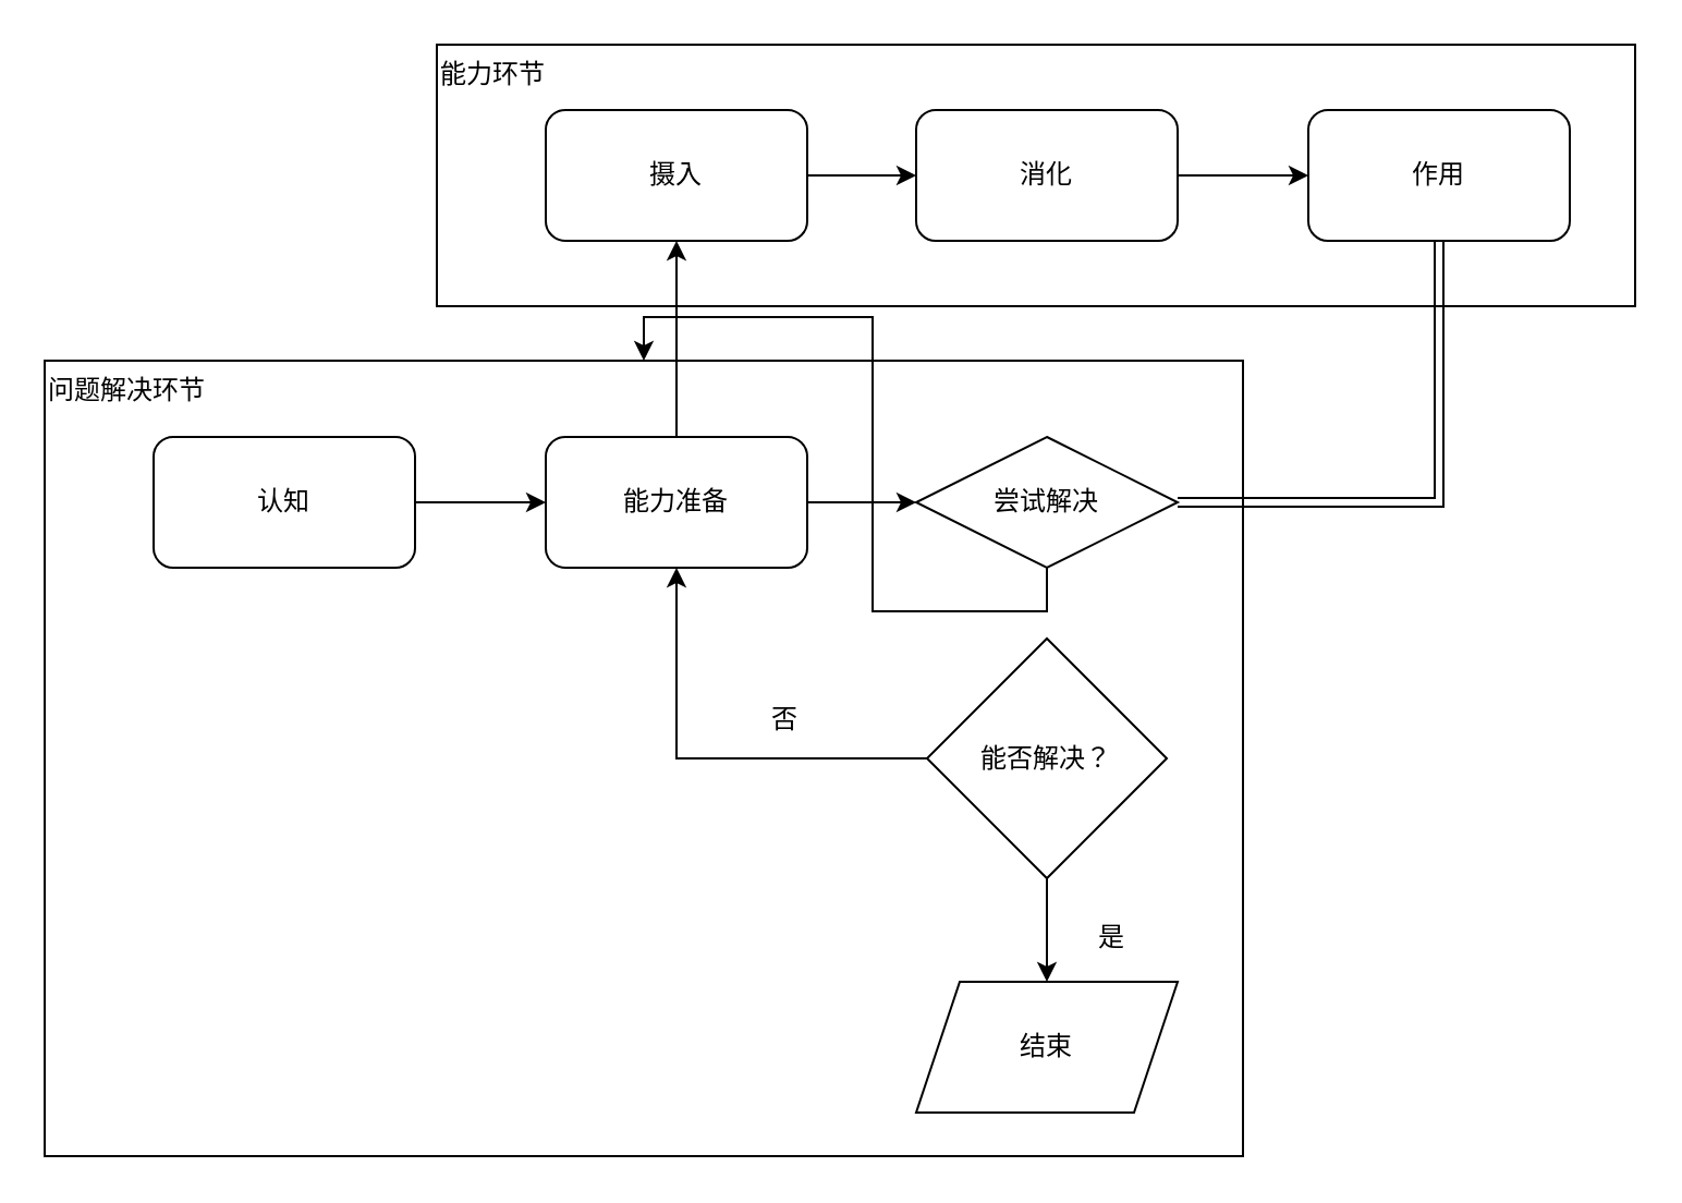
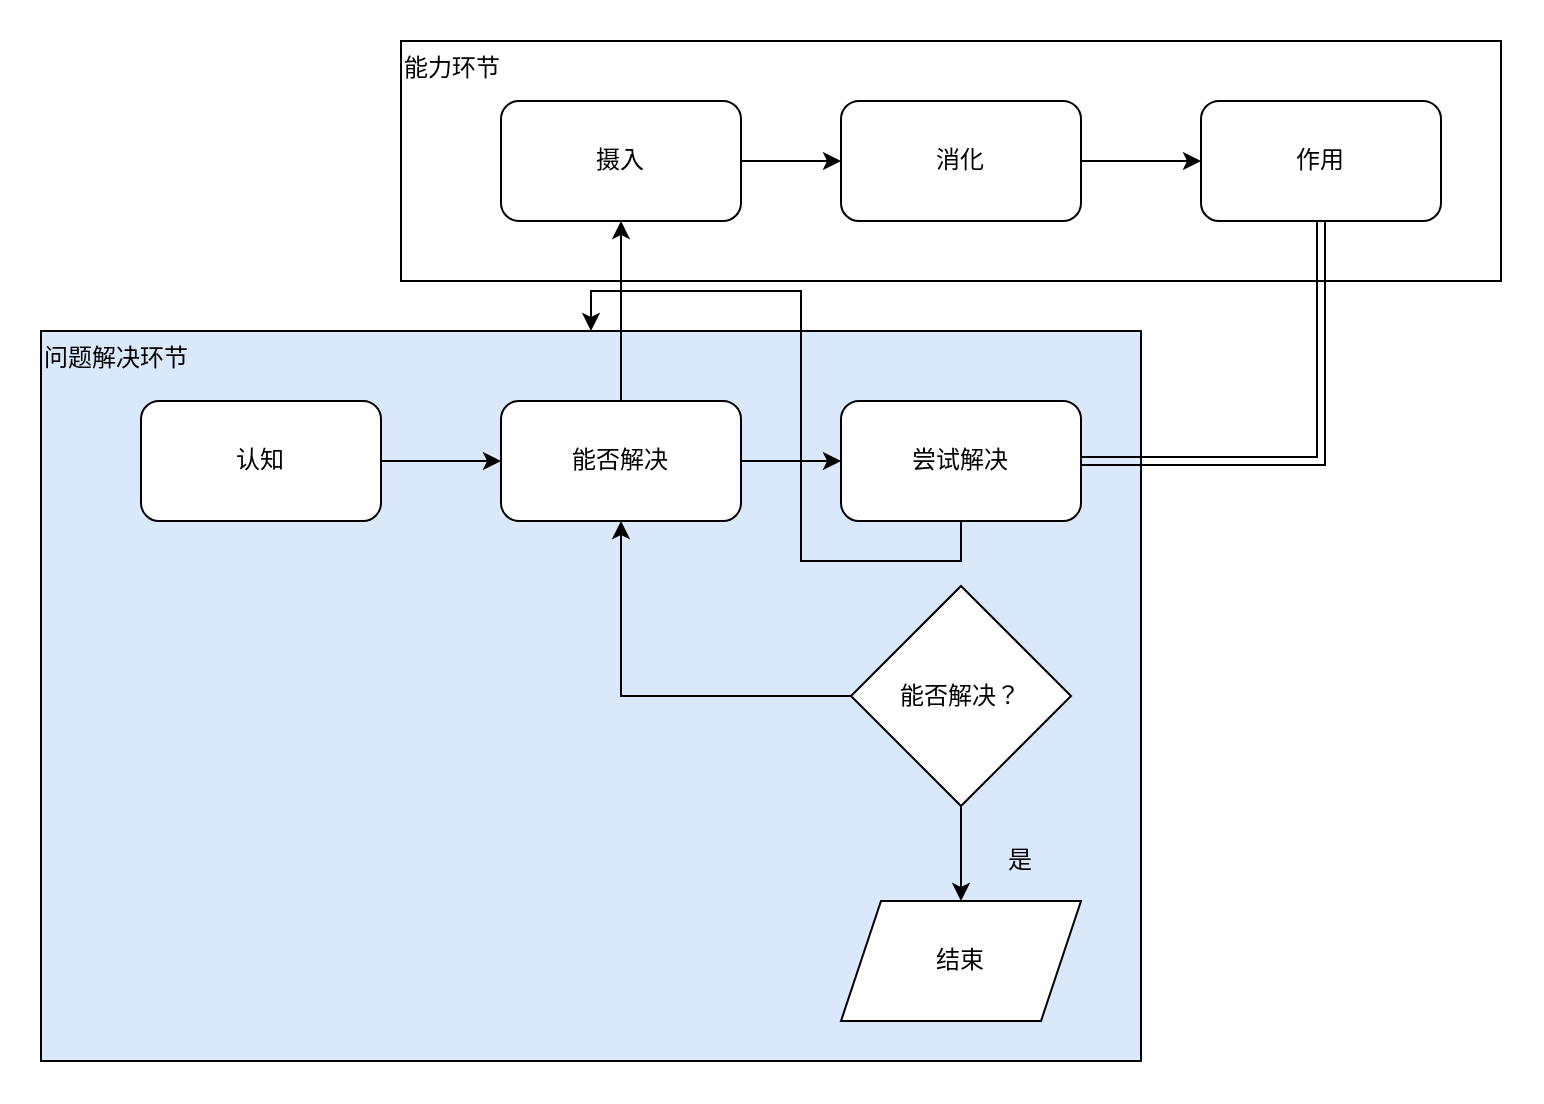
  <mxCell id="0" />
  <mxCell id="1" parent="0" />
- <mxCell id="2" value="问题解决环节" style="rounded=0;whiteSpace=wrap;html=1;align=left;verticalAlign=top;" vertex="1" parent="1"><mxGeometry x="20" y="165" width="550" height="365" as="geometry" /></mxCell>
+ <mxCell id="2" value="问题解决环节" style="rounded=0;whiteSpace=wrap;html=1;align=left;verticalAlign=top;fillColor=#dae8fc;" vertex="1" parent="1"><mxGeometry x="20" y="165" width="550" height="365" as="geometry" /></mxCell>
  <mxCell id="3" value="能力环节" style="rounded=0;whiteSpace=wrap;html=1;align=left;verticalAlign=top;" vertex="1" parent="1"><mxGeometry x="200" y="20" width="550" height="120" as="geometry" /></mxCell>
  <mxCell id="4" style="edgeStyle=orthogonalEdgeStyle;rounded=0;orthogonalLoop=1;jettySize=auto;html=1;" edge="1" parent="1" source="5" target="8"><mxGeometry relative="1" as="geometry" /></mxCell>
  <mxCell id="5" value="认知" style="rounded=1;whiteSpace=wrap;html=1;" vertex="1" parent="1"><mxGeometry x="70" y="200" width="120" height="60" as="geometry" /></mxCell>
  <mxCell id="6" value="" style="edgeStyle=orthogonalEdgeStyle;rounded=0;orthogonalLoop=1;jettySize=auto;html=1;" edge="1" parent="1" source="8" target="10"><mxGeometry relative="1" as="geometry" /></mxCell>
  <mxCell id="7" style="edgeStyle=orthogonalEdgeStyle;rounded=0;orthogonalLoop=1;jettySize=auto;html=1;entryX=0.5;entryY=1;entryDx=0;entryDy=0;" edge="1" parent="1" source="8" target="12"><mxGeometry relative="1" as="geometry" /></mxCell>
- <mxCell id="8" value="能力准备" style="rounded=1;whiteSpace=wrap;html=1;" vertex="1" parent="1"><mxGeometry x="250" y="200" width="120" height="60" as="geometry" /></mxCell>
+ <mxCell id="8" value="能否解决" style="rounded=1;whiteSpace=wrap;html=1;" vertex="1" parent="1"><mxGeometry x="250" y="200" width="120" height="60" as="geometry" /></mxCell>
  <mxCell id="9" value="" style="edgeStyle=orthogonalEdgeStyle;rounded=0;orthogonalLoop=1;jettySize=auto;html=1;" edge="1" parent="1" source="10" target="2"><mxGeometry relative="1" as="geometry" /></mxCell>
- <mxCell id="10" value="尝试解决" style="rhombus;whiteSpace=wrap;html=1;" vertex="1" parent="1"><mxGeometry x="420" y="200" width="120" height="60" as="geometry" /></mxCell>
+ <mxCell id="10" value="尝试解决" style="rounded=1;whiteSpace=wrap;html=1;" vertex="1" parent="1"><mxGeometry x="420" y="200" width="120" height="60" as="geometry" /></mxCell>
  <mxCell id="11" value="" style="edgeStyle=orthogonalEdgeStyle;rounded=0;orthogonalLoop=1;jettySize=auto;html=1;" edge="1" parent="1" source="12" target="14"><mxGeometry relative="1" as="geometry" /></mxCell>
  <mxCell id="12" value="摄入" style="rounded=1;whiteSpace=wrap;html=1;" vertex="1" parent="1"><mxGeometry x="250" y="50" width="120" height="60" as="geometry" /></mxCell>
  <mxCell id="13" value="" style="edgeStyle=orthogonalEdgeStyle;rounded=0;orthogonalLoop=1;jettySize=auto;html=1;" edge="1" parent="1" source="14" target="16"><mxGeometry relative="1" as="geometry" /></mxCell>
  <mxCell id="14" value="消化" style="rounded=1;whiteSpace=wrap;html=1;" vertex="1" parent="1"><mxGeometry x="420" y="50" width="120" height="60" as="geometry" /></mxCell>
  <mxCell id="15" style="edgeStyle=orthogonalEdgeStyle;rounded=0;orthogonalLoop=1;jettySize=auto;html=1;entryX=1;entryY=0.5;entryDx=0;entryDy=0;shape=link;" edge="1" parent="1" source="16" target="10"><mxGeometry relative="1" as="geometry"><Array as="points"><mxPoint x="660" y="230" /></Array></mxGeometry></mxCell>
  <mxCell id="16" value="作用" style="rounded=1;whiteSpace=wrap;html=1;" vertex="1" parent="1"><mxGeometry x="600" y="50" width="120" height="60" as="geometry" /></mxCell>
  <mxCell id="17" style="edgeStyle=orthogonalEdgeStyle;rounded=0;orthogonalLoop=1;jettySize=auto;html=1;" edge="1" parent="1" source="19"><mxGeometry relative="1" as="geometry"><mxPoint x="480" y="450" as="targetPoint" /></mxGeometry></mxCell>
  <mxCell id="18" style="edgeStyle=orthogonalEdgeStyle;rounded=0;orthogonalLoop=1;jettySize=auto;html=1;entryX=0.5;entryY=1;entryDx=0;entryDy=0;" edge="1" parent="1" source="19" target="8"><mxGeometry relative="1" as="geometry" /></mxCell>
  <mxCell id="19" value="能否解决？" style="rhombus;whiteSpace=wrap;html=1;align=center;" vertex="1" parent="1"><mxGeometry x="425" y="292.5" width="110" height="110" as="geometry" /></mxCell>
  <mxCell id="20" value="结束" style="shape=parallelogram;perimeter=parallelogramPerimeter;whiteSpace=wrap;html=1;fixedSize=1;align=center;" vertex="1" parent="1"><mxGeometry x="420" y="450" width="120" height="60" as="geometry" /></mxCell>
  <mxCell id="21" value="是" style="text;html=1;strokeColor=none;fillColor=none;align=center;verticalAlign=middle;whiteSpace=wrap;rounded=0;" vertex="1" parent="1"><mxGeometry x="490" y="420" width="40" height="20" as="geometry" /></mxCell>
- <mxCell id="22" value="否" style="text;html=1;strokeColor=none;fillColor=none;align=center;verticalAlign=middle;whiteSpace=wrap;rounded=0;" vertex="1" parent="1"><mxGeometry x="340" y="320" width="40" height="20" as="geometry" /></mxCell>
